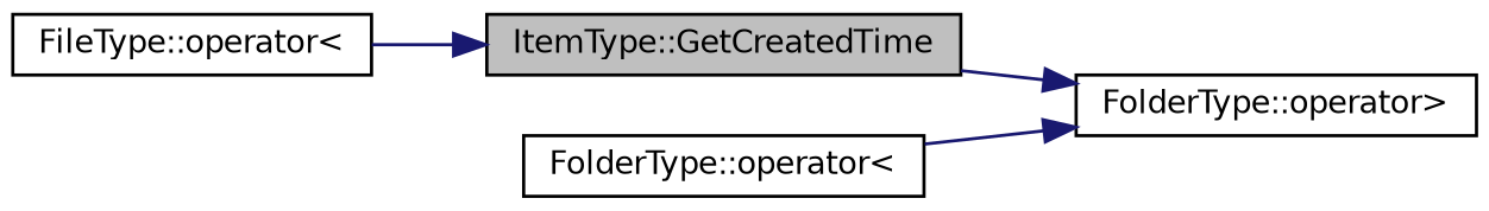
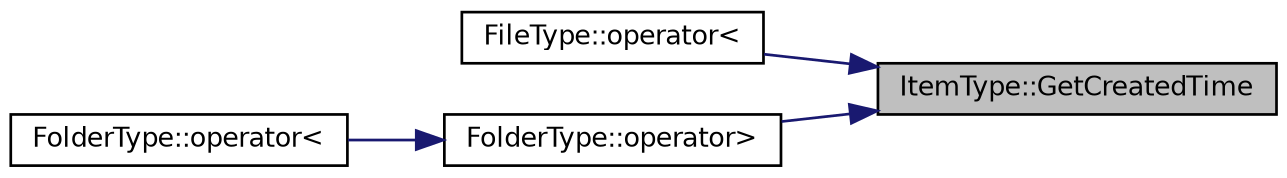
  digraph {
    rankdir=RL
    node [color=black fillcolor=white fontname=Helvetica fontsize=10 shape=record style=filled]
    edge [color=midnightblue dir=back fontname=Helvetica fontsize=10 labelfontname=Helvetica labelfontsize=10 style=solid]
    n1 [fillcolor=grey75 fontcolor=black height=0.2 label="ItemType::GetCreatedTime" width=0.4]
    n2 [height=0.2 label="FileType::operator\<" width=0.4]
    n3 [height=0.2 label="FolderType::operator\>" width=0.4]
    n4 [height=0.2 label="FolderType::operator\<" width=0.4]
    n1 -> n2
-   n3 -> n1
+   n1 -> n3
    n3 -> n4
  }
